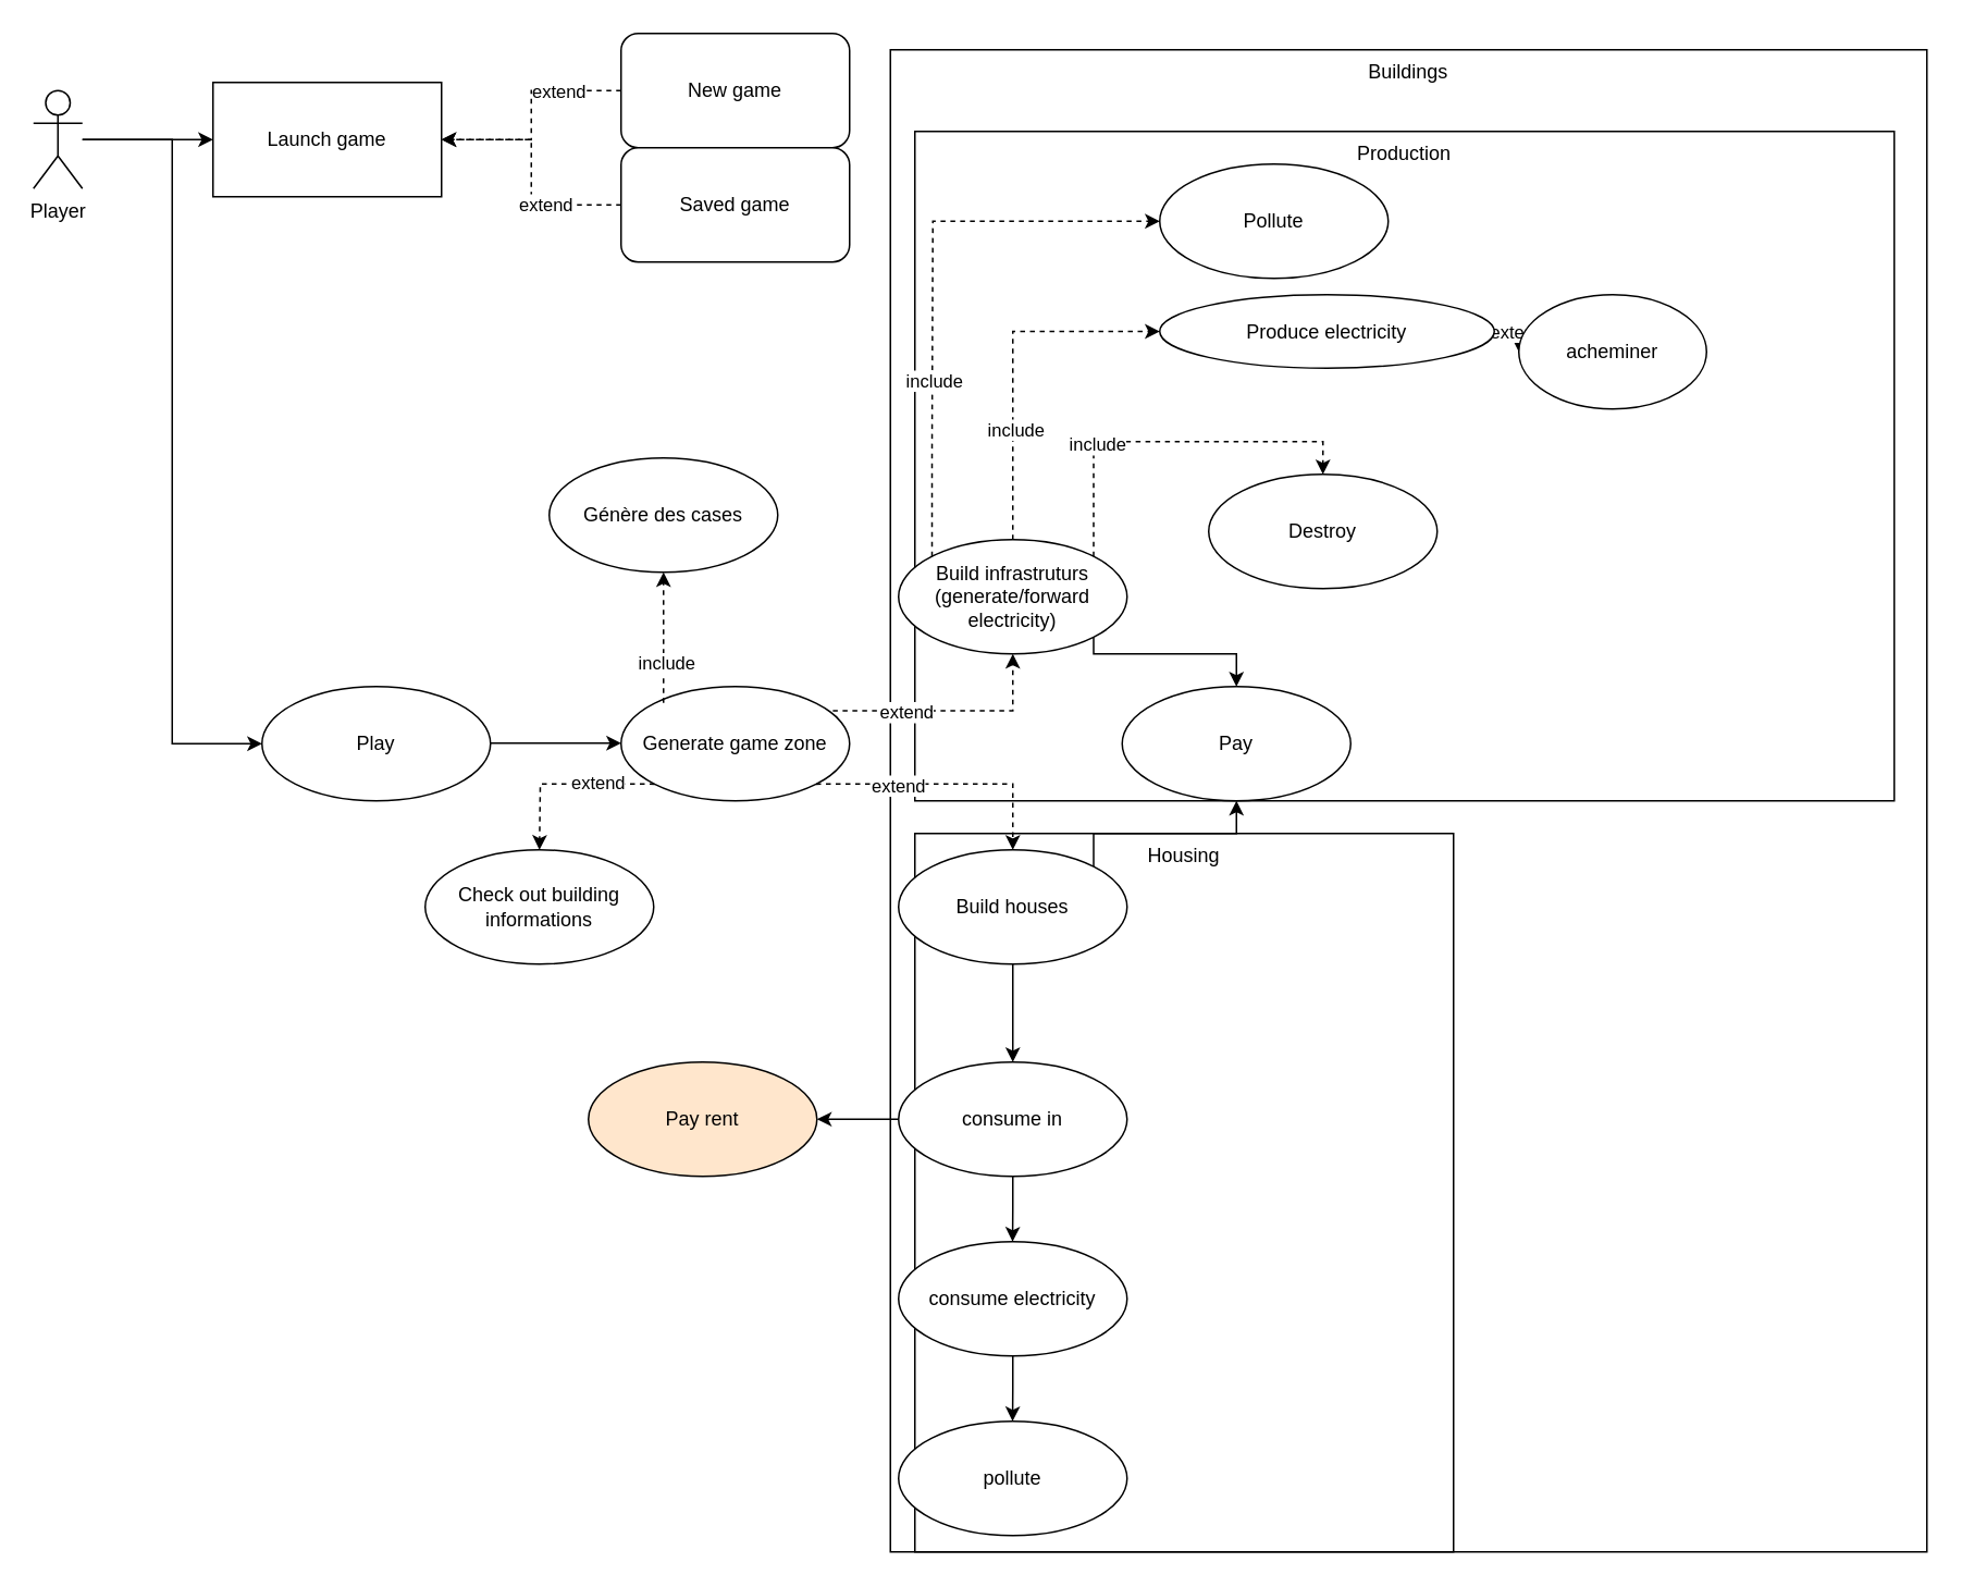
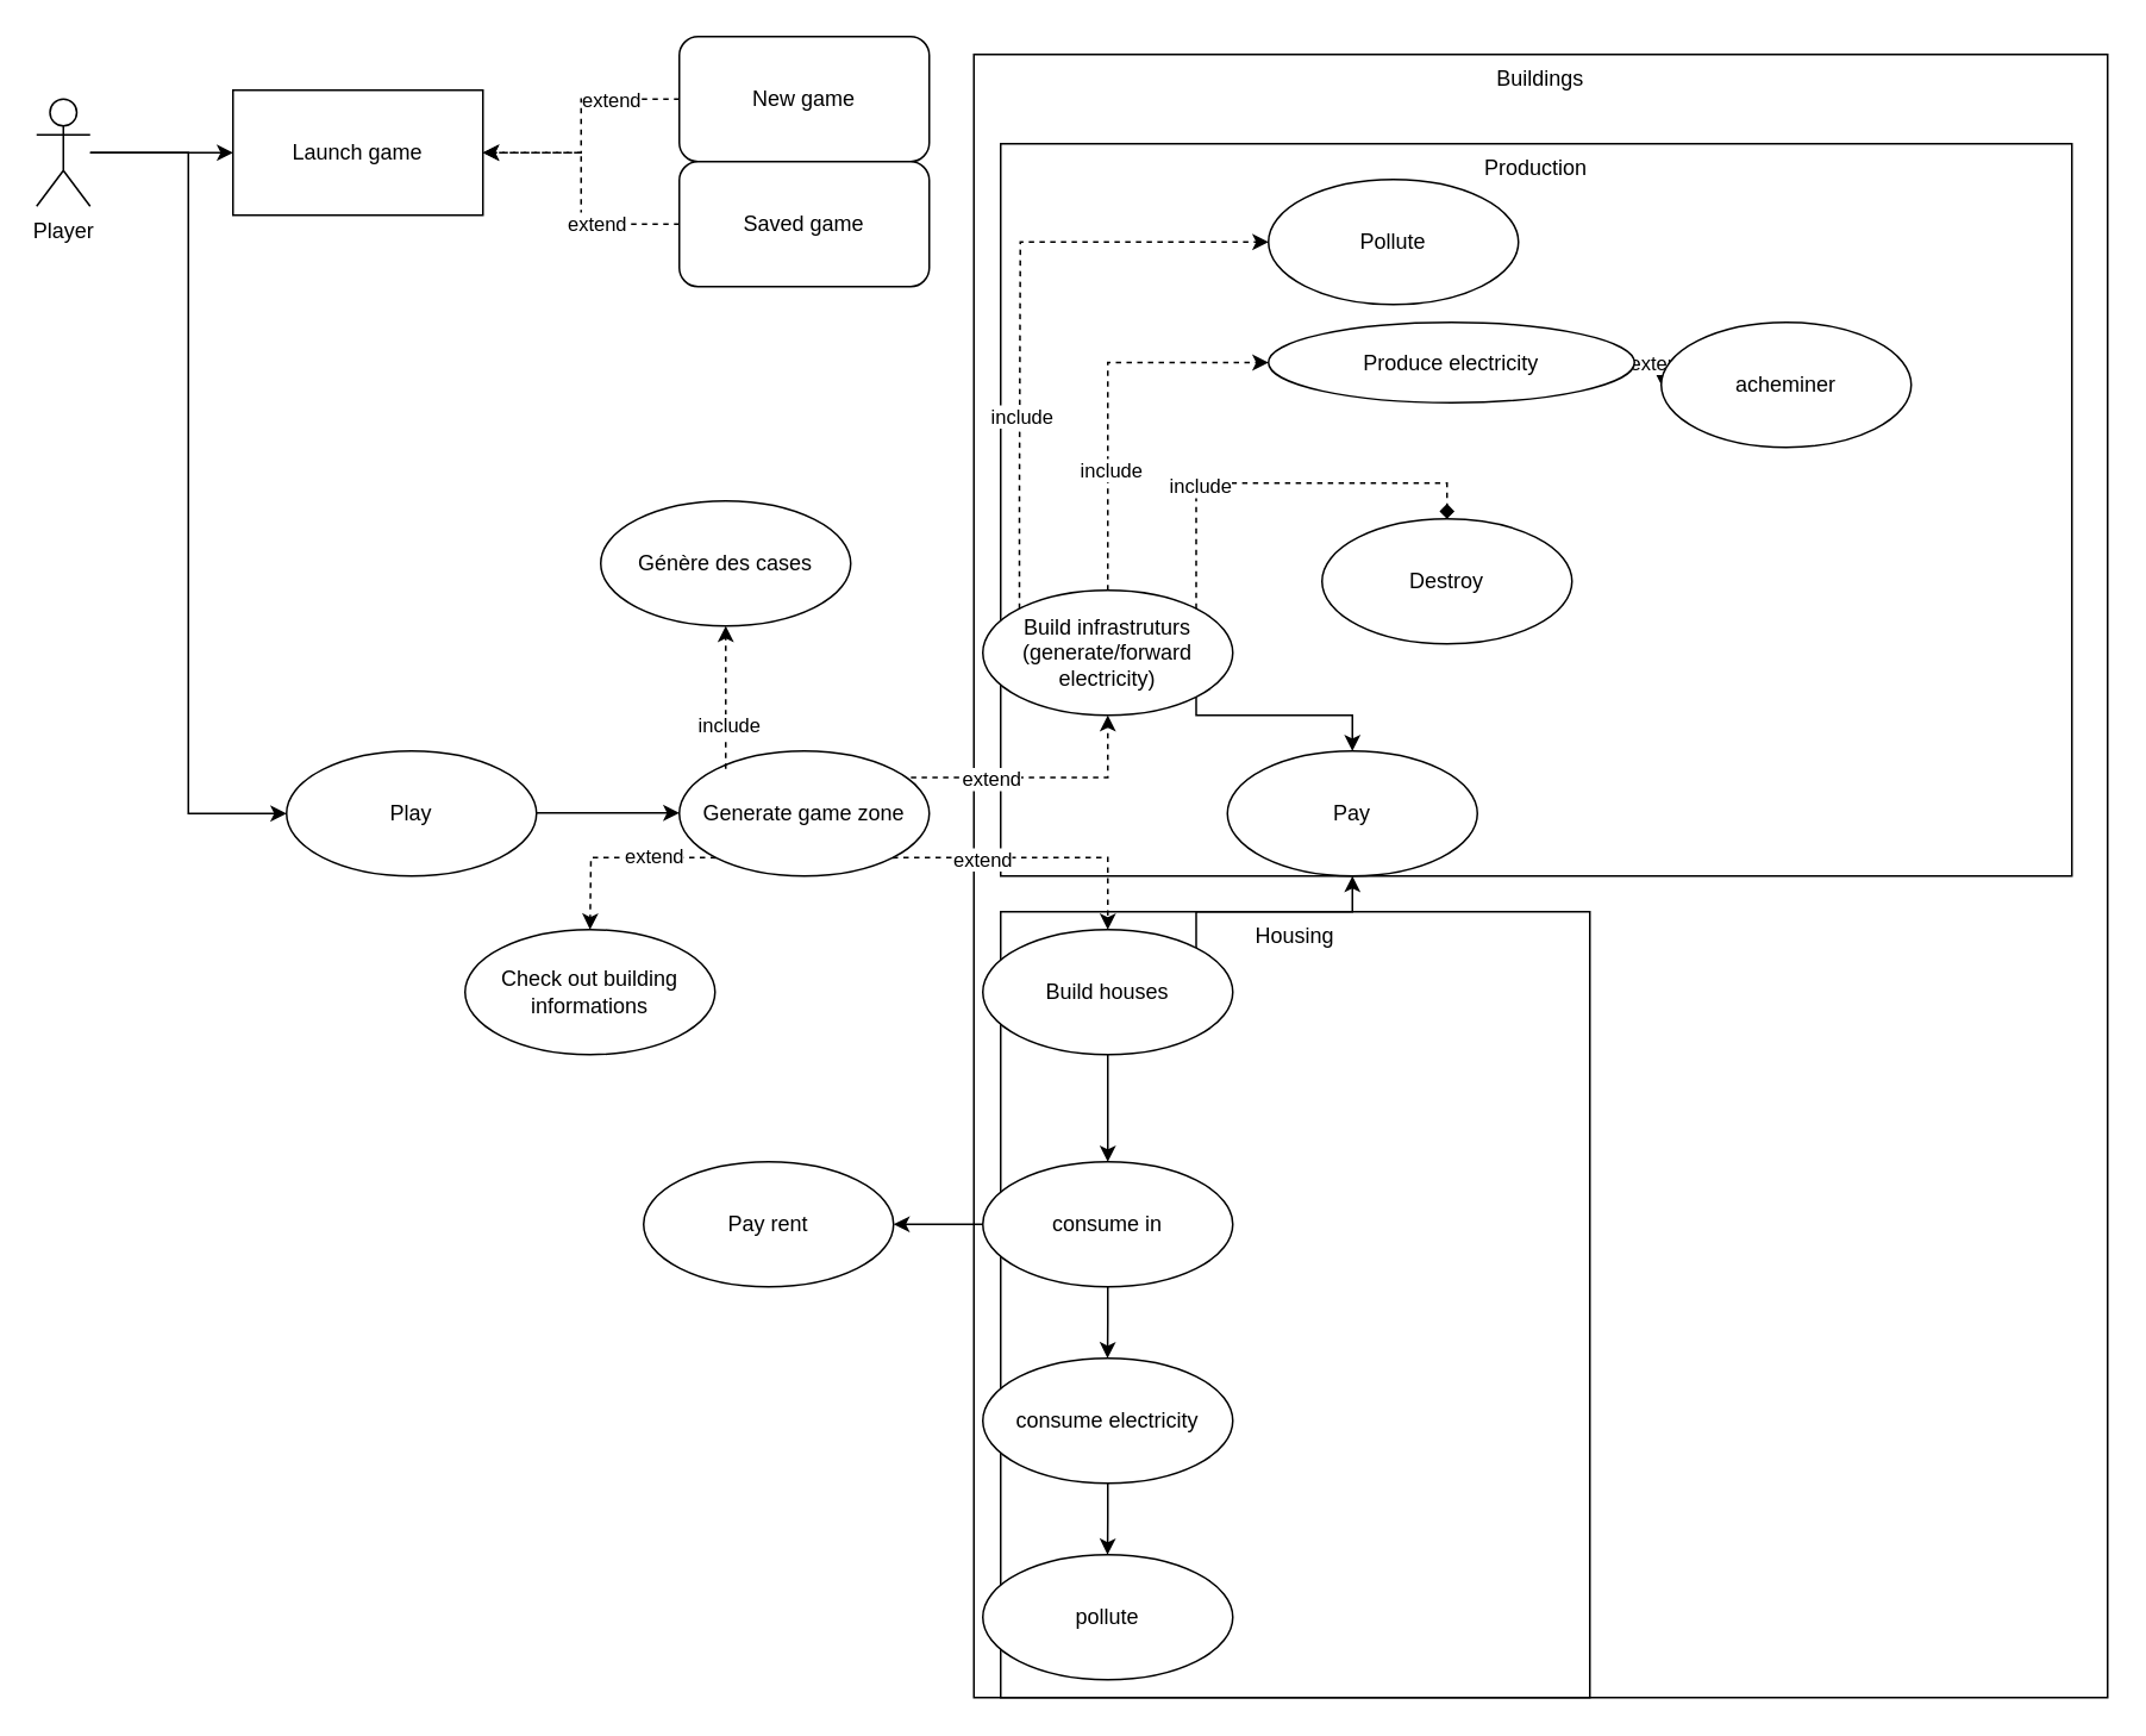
  <mxCell id="0" />
  <mxCell id="1" parent="0" />
  <mxCell id="2" value="Housing" style="rounded=0;whiteSpace=wrap;html=1;fillColor=none;gradientColor=none;align=center;verticalAlign=top;" parent="1" vertex="1"><mxGeometry x="560" y="510" width="330" height="440" as="geometry" /></mxCell>
  <mxCell id="3" value="Buildings" style="rounded=0;whiteSpace=wrap;html=1;fillColor=none;gradientColor=none;align=center;verticalAlign=top;" parent="1" vertex="1"><mxGeometry x="545" y="30" width="635" height="920" as="geometry" /></mxCell>
  <mxCell id="4" value="Production" style="rounded=0;whiteSpace=wrap;html=1;fillColor=none;gradientColor=none;align=center;verticalAlign=top;" parent="1" vertex="1"><mxGeometry x="560" y="80" width="600" height="410" as="geometry" /></mxCell>
  <mxCell id="5" value="" style="edgeStyle=orthogonalEdgeStyle;rounded=0;orthogonalLoop=1;jettySize=auto;html=1;" parent="1" source="7" target="8" edge="1"><mxGeometry relative="1" as="geometry" /></mxCell>
  <mxCell id="6" style="edgeStyle=orthogonalEdgeStyle;rounded=0;orthogonalLoop=1;jettySize=auto;html=1;entryX=0;entryY=0.5;entryDx=0;entryDy=0;" parent="1" source="7" target="15" edge="1"><mxGeometry relative="1" as="geometry" /></mxCell>
  <mxCell id="7" value="Player" style="shape=umlActor;verticalLabelPosition=bottom;verticalAlign=top;html=1;" parent="1" vertex="1"><mxGeometry x="20" y="55" width="30" height="60" as="geometry" /></mxCell>
  <mxCell id="8" value="Launch game" style="whiteSpace=wrap;html=1;rounded=0;" parent="1" vertex="1"><mxGeometry x="130" y="50" width="140" height="70" as="geometry" /></mxCell>
  <mxCell id="9" style="rounded=0;orthogonalLoop=1;jettySize=auto;html=1;entryX=1;entryY=0.5;entryDx=0;entryDy=0;edgeStyle=orthogonalEdgeStyle;dashed=1;" parent="1" source="11" target="8" edge="1"><mxGeometry relative="1" as="geometry" /></mxCell>
  <mxCell id="10" value="extend" style="edgeLabel;html=1;align=center;verticalAlign=middle;resizable=0;points=[];" parent="9" vertex="1" connectable="0"><mxGeometry x="-0.443" relative="1" as="geometry"><mxPoint as="offset" /></mxGeometry></mxCell>
  <mxCell id="11" value="New game" style="whiteSpace=wrap;html=1;rounded=1;" parent="1" vertex="1"><mxGeometry x="380" y="20" width="140" height="70" as="geometry" /></mxCell>
  <mxCell id="12" style="edgeStyle=orthogonalEdgeStyle;rounded=0;orthogonalLoop=1;jettySize=auto;html=1;dashed=1;" parent="1" source="14" target="8" edge="1"><mxGeometry relative="1" as="geometry" /></mxCell>
  <mxCell id="13" value="extend" style="edgeLabel;html=1;align=center;verticalAlign=middle;resizable=0;points=[];" parent="12" vertex="1" connectable="0"><mxGeometry x="-0.373" y="-1" relative="1" as="geometry"><mxPoint as="offset" /></mxGeometry></mxCell>
  <mxCell id="14" value="Saved game" style="whiteSpace=wrap;html=1;rounded=1;" parent="1" vertex="1"><mxGeometry x="380" y="90" width="140" height="70" as="geometry" /></mxCell>
  <mxCell id="15" value="Play" style="ellipse;whiteSpace=wrap;html=1;" parent="1" vertex="1"><mxGeometry x="160" y="420" width="140" height="70" as="geometry" /></mxCell>
  <mxCell id="16" value="" style="edgeStyle=orthogonalEdgeStyle;rounded=0;orthogonalLoop=1;jettySize=auto;html=1;" parent="1" edge="1"><mxGeometry relative="1" as="geometry"><mxPoint x="300" y="454.66" as="sourcePoint" /><mxPoint x="380" y="454.66" as="targetPoint" /><Array as="points"><mxPoint x="330" y="455" /><mxPoint x="330" y="455" /></Array></mxGeometry></mxCell>
  <mxCell id="17" value="Generate game zone" style="ellipse;whiteSpace=wrap;html=1;" parent="1" vertex="1"><mxGeometry x="380" y="420" width="140" height="70" as="geometry" /></mxCell>
  <mxCell id="18" style="edgeStyle=orthogonalEdgeStyle;rounded=0;orthogonalLoop=1;jettySize=auto;html=1;exitX=0.5;exitY=1;exitDx=0;exitDy=0;entryX=0.5;entryY=0;entryDx=0;entryDy=0;" parent="1" source="20" target="29" edge="1"><mxGeometry relative="1" as="geometry" /></mxCell>
  <mxCell id="19" style="edgeStyle=orthogonalEdgeStyle;rounded=0;orthogonalLoop=1;jettySize=auto;html=1;exitX=1;exitY=0;exitDx=0;exitDy=0;entryX=0.5;entryY=1;entryDx=0;entryDy=0;" parent="1" source="20" target="33" edge="1"><mxGeometry relative="1" as="geometry"><Array as="points"><mxPoint x="670" y="510" /><mxPoint x="757" y="510" /></Array></mxGeometry></mxCell>
  <mxCell id="20" value="Build houses" style="ellipse;whiteSpace=wrap;html=1;" parent="1" vertex="1"><mxGeometry x="550" y="520" width="140" height="70" as="geometry" /></mxCell>
  <mxCell id="21" style="edgeStyle=orthogonalEdgeStyle;rounded=0;orthogonalLoop=1;jettySize=auto;html=1;dashed=1;entryX=0.5;entryY=0;entryDx=0;entryDy=0;exitX=1;exitY=1;exitDx=0;exitDy=0;" parent="1" source="17" target="20" edge="1"><mxGeometry relative="1" as="geometry"><mxPoint x="524" y="460.004" as="sourcePoint" /><mxPoint x="690" y="460" as="targetPoint" /><Array as="points"><mxPoint x="620" y="480" /></Array></mxGeometry></mxCell>
  <mxCell id="22" value="extend" style="edgeLabel;html=1;align=center;verticalAlign=middle;resizable=0;points=[];" parent="21" vertex="1" connectable="0"><mxGeometry x="-0.373" y="-1" relative="1" as="geometry"><mxPoint as="offset" /></mxGeometry></mxCell>
  <mxCell id="23" style="edgeStyle=orthogonalEdgeStyle;rounded=0;orthogonalLoop=1;jettySize=auto;html=1;dashed=1;exitX=1;exitY=1;exitDx=0;exitDy=0;" parent="1" edge="1"><mxGeometry relative="1" as="geometry"><mxPoint x="509.743" y="434.835" as="sourcePoint" /><mxPoint x="620" y="400" as="targetPoint" /><Array as="points"><mxPoint x="620" y="435" /><mxPoint x="620" y="400" /></Array></mxGeometry></mxCell>
  <mxCell id="24" value="extend" style="edgeLabel;html=1;align=center;verticalAlign=middle;resizable=0;points=[];" parent="23" vertex="1" connectable="0"><mxGeometry x="-0.373" y="-1" relative="1" as="geometry"><mxPoint as="offset" /></mxGeometry></mxCell>
  <mxCell id="25" style="edgeStyle=orthogonalEdgeStyle;rounded=0;orthogonalLoop=1;jettySize=auto;html=1;exitX=1;exitY=1;exitDx=0;exitDy=0;entryX=0.5;entryY=0;entryDx=0;entryDy=0;" parent="1" source="26" target="33" edge="1"><mxGeometry relative="1" as="geometry"><Array as="points"><mxPoint x="670" y="400" /><mxPoint x="757" y="400" /></Array></mxGeometry></mxCell>
  <mxCell id="26" value="Build infrastruturs (generate/forward electricity)" style="ellipse;whiteSpace=wrap;html=1;" parent="1" vertex="1"><mxGeometry x="550" y="330" width="140" height="70" as="geometry" /></mxCell>
  <mxCell id="27" style="edgeStyle=orthogonalEdgeStyle;rounded=0;orthogonalLoop=1;jettySize=auto;html=1;exitX=0.5;exitY=1;exitDx=0;exitDy=0;" parent="1" source="29" edge="1"><mxGeometry relative="1" as="geometry"><mxPoint x="619.862" y="760" as="targetPoint" /></mxGeometry></mxCell>
  <mxCell id="28" style="edgeStyle=orthogonalEdgeStyle;rounded=0;orthogonalLoop=1;jettySize=auto;html=1;exitX=0;exitY=0.5;exitDx=0;exitDy=0;" parent="1" source="29" edge="1"><mxGeometry relative="1" as="geometry"><mxPoint x="500" y="685" as="targetPoint" /></mxGeometry></mxCell>
  <mxCell id="29" value="consume in" style="ellipse;whiteSpace=wrap;html=1;" parent="1" vertex="1"><mxGeometry x="550" y="650" width="140" height="70" as="geometry" /></mxCell>
  <mxCell id="30" style="edgeStyle=orthogonalEdgeStyle;rounded=0;orthogonalLoop=1;jettySize=auto;html=1;exitX=0.5;exitY=1;exitDx=0;exitDy=0;" parent="1" source="31" edge="1"><mxGeometry relative="1" as="geometry"><mxPoint x="619.862" y="870" as="targetPoint" /></mxGeometry></mxCell>
  <mxCell id="31" value="consume electricity" style="ellipse;whiteSpace=wrap;html=1;" parent="1" vertex="1"><mxGeometry x="550" y="760" width="140" height="70" as="geometry" /></mxCell>
  <mxCell id="32" value="pollute" style="ellipse;whiteSpace=wrap;html=1;" parent="1" vertex="1"><mxGeometry x="550" y="870" width="140" height="70" as="geometry" /></mxCell>
  <mxCell id="33" value="Pay" style="ellipse;whiteSpace=wrap;html=1;" parent="1" vertex="1"><mxGeometry x="687" y="420" width="140" height="70" as="geometry" /></mxCell>
- <mxCell id="34" value="Pay rent" style="ellipse;whiteSpace=wrap;html=1;fillColor=#ffe6cc;" parent="1" vertex="1"><mxGeometry x="360" y="650" width="140" height="70" as="geometry" /></mxCell>
+ <mxCell id="34" value="Pay rent" style="ellipse;whiteSpace=wrap;html=1;" parent="1" vertex="1"><mxGeometry x="360" y="650" width="140" height="70" as="geometry" /></mxCell>
  <mxCell id="35" style="edgeStyle=orthogonalEdgeStyle;rounded=0;orthogonalLoop=1;jettySize=auto;html=1;dashed=1;exitX=0;exitY=1;exitDx=0;exitDy=0;" parent="1" source="17" edge="1"><mxGeometry relative="1" as="geometry"><mxPoint x="290.003" y="524.835" as="sourcePoint" /><mxPoint x="330" y="520" as="targetPoint" /><Array as="points" /></mxGeometry></mxCell>
  <mxCell id="36" value="extend" style="edgeLabel;html=1;align=center;verticalAlign=middle;resizable=0;points=[];" parent="35" vertex="1" connectable="0"><mxGeometry x="-0.373" y="-1" relative="1" as="geometry"><mxPoint as="offset" /></mxGeometry></mxCell>
  <mxCell id="37" value="Check out building informations" style="ellipse;whiteSpace=wrap;html=1;" parent="1" vertex="1"><mxGeometry x="260" y="520" width="140" height="70" as="geometry" /></mxCell>
- <mxCell id="38" style="edgeStyle=orthogonalEdgeStyle;rounded=0;orthogonalLoop=1;jettySize=auto;html=1;dashed=1;exitX=1;exitY=0;exitDx=0;exitDy=0;entryX=0.5;entryY=0;entryDx=0;entryDy=0;" parent="1" source="26" target="40" edge="1"><mxGeometry relative="1" as="geometry"><mxPoint x="610.003" y="294.835" as="sourcePoint" /><mxPoint x="810" y="270" as="targetPoint" /><Array as="points"><mxPoint x="670" y="270" /><mxPoint x="810" y="270" /></Array></mxGeometry></mxCell>
+ <mxCell id="38" style="edgeStyle=orthogonalEdgeStyle;rounded=0;orthogonalLoop=1;jettySize=auto;html=1;dashed=1;exitX=1;exitY=0;exitDx=0;exitDy=0;entryX=0.5;entryY=0;entryDx=0;entryDy=0;endArrow=diamond;" parent="1" source="26" target="40" edge="1"><mxGeometry relative="1" as="geometry"><mxPoint x="610.003" y="294.835" as="sourcePoint" /><mxPoint x="810" y="270" as="targetPoint" /><Array as="points"><mxPoint x="670" y="270" /><mxPoint x="810" y="270" /></Array></mxGeometry></mxCell>
  <mxCell id="39" value="include" style="edgeLabel;html=1;align=center;verticalAlign=middle;resizable=0;points=[];" parent="38" vertex="1" connectable="0"><mxGeometry x="-0.373" y="-1" relative="1" as="geometry"><mxPoint as="offset" /></mxGeometry></mxCell>
  <mxCell id="40" value="Destroy" style="ellipse;whiteSpace=wrap;html=1;" parent="1" vertex="1"><mxGeometry x="740" y="290" width="140" height="70" as="geometry" /></mxCell>
  <mxCell id="41" style="edgeStyle=orthogonalEdgeStyle;rounded=0;orthogonalLoop=1;jettySize=auto;html=1;dashed=1;exitX=0;exitY=0;exitDx=0;exitDy=0;entryX=0;entryY=0.5;entryDx=0;entryDy=0;" parent="1" source="26" target="45" edge="1"><mxGeometry relative="1" as="geometry"><mxPoint x="619.58" y="325" as="sourcePoint" /><mxPoint x="610" y="140" as="targetPoint" /><Array as="points"><mxPoint x="571" y="275" /><mxPoint x="571" y="135" /></Array></mxGeometry></mxCell>
  <mxCell id="42" value="include" style="edgeLabel;html=1;align=center;verticalAlign=middle;resizable=0;points=[];" parent="41" vertex="1" connectable="0"><mxGeometry x="-0.373" y="-1" relative="1" as="geometry"><mxPoint as="offset" /></mxGeometry></mxCell>
  <mxCell id="43" value="extend" style="edgeStyle=orthogonalEdgeStyle;rounded=0;orthogonalLoop=1;jettySize=auto;html=1;exitX=1;exitY=0.5;exitDx=0;exitDy=0;entryX=0;entryY=0.5;entryDx=0;entryDy=0;dashed=1;" edge="1" parent="1" source="44" target="51"><mxGeometry relative="1" as="geometry" /></mxCell>
  <mxCell id="44" value="Produce electricity" style="ellipse;whiteSpace=wrap;html=1;" parent="1" vertex="1"><mxGeometry x="710" y="180" width="205" height="45" as="geometry" /></mxCell>
  <mxCell id="45" value="Pollute" style="ellipse;whiteSpace=wrap;html=1;" parent="1" vertex="1"><mxGeometry x="710" y="100" width="140" height="70" as="geometry" /></mxCell>
  <mxCell id="46" style="edgeStyle=orthogonalEdgeStyle;rounded=0;orthogonalLoop=1;jettySize=auto;html=1;dashed=1;exitX=0;exitY=0;exitDx=0;exitDy=0;entryX=0;entryY=0.5;entryDx=0;entryDy=0;" parent="1" target="44" edge="1"><mxGeometry relative="1" as="geometry"><mxPoint x="620.003" y="330.001" as="sourcePoint" /><mxPoint x="759.5" y="124.75" as="targetPoint" /><Array as="points"><mxPoint x="620" y="265" /><mxPoint x="620" y="215" /></Array></mxGeometry></mxCell>
  <mxCell id="47" value="include" style="edgeLabel;html=1;align=center;verticalAlign=middle;resizable=0;points=[];" parent="46" vertex="1" connectable="0"><mxGeometry x="-0.373" y="-1" relative="1" as="geometry"><mxPoint as="offset" /></mxGeometry></mxCell>
  <mxCell id="48" style="edgeStyle=orthogonalEdgeStyle;rounded=0;orthogonalLoop=1;jettySize=auto;html=1;dashed=1;" edge="1" parent="1"><mxGeometry relative="1" as="geometry"><mxPoint x="406" y="430" as="sourcePoint" /><mxPoint x="406" y="350" as="targetPoint" /><Array as="points"><mxPoint x="406" y="400" /><mxPoint x="406" y="400" /></Array></mxGeometry></mxCell>
  <mxCell id="49" value="include" style="edgeLabel;html=1;align=center;verticalAlign=middle;resizable=0;points=[];" vertex="1" connectable="0" parent="48"><mxGeometry x="-0.373" y="-1" relative="1" as="geometry"><mxPoint as="offset" /></mxGeometry></mxCell>
  <mxCell id="50" value="Génère des cases" style="ellipse;whiteSpace=wrap;html=1;" vertex="1" parent="1"><mxGeometry x="336" y="280" width="140" height="70" as="geometry" /></mxCell>
- <mxCell id="51" value="acheminer" style="ellipse;whiteSpace=wrap;html=1;" vertex="1" parent="1"><mxGeometry x="930" y="180" width="115" height="70" as="geometry" /></mxCell>
+ <mxCell id="51" value="acheminer" style="ellipse;whiteSpace=wrap;html=1;" vertex="1" parent="1"><mxGeometry x="930" y="180" width="140" height="70" as="geometry" /></mxCell>
